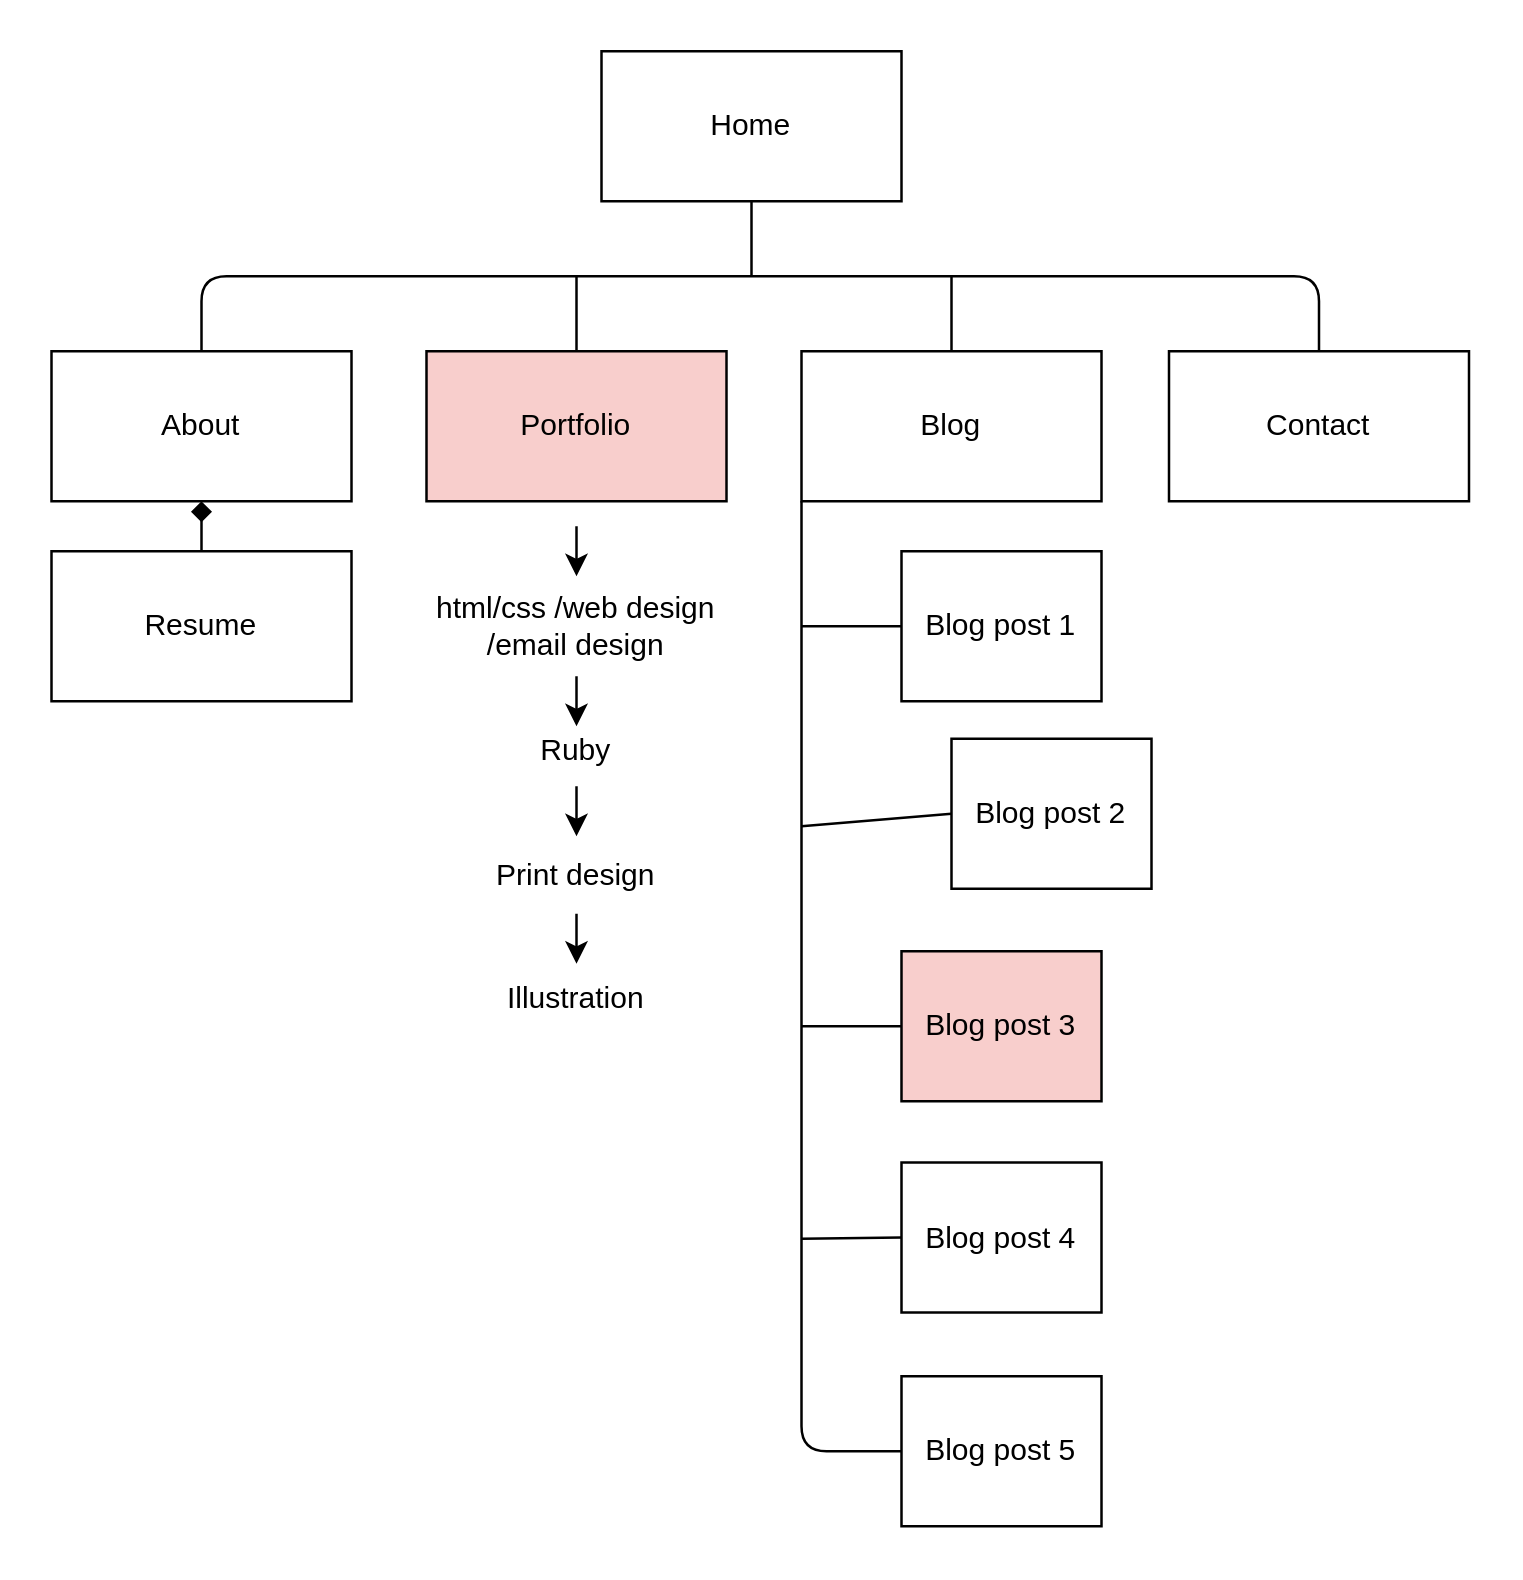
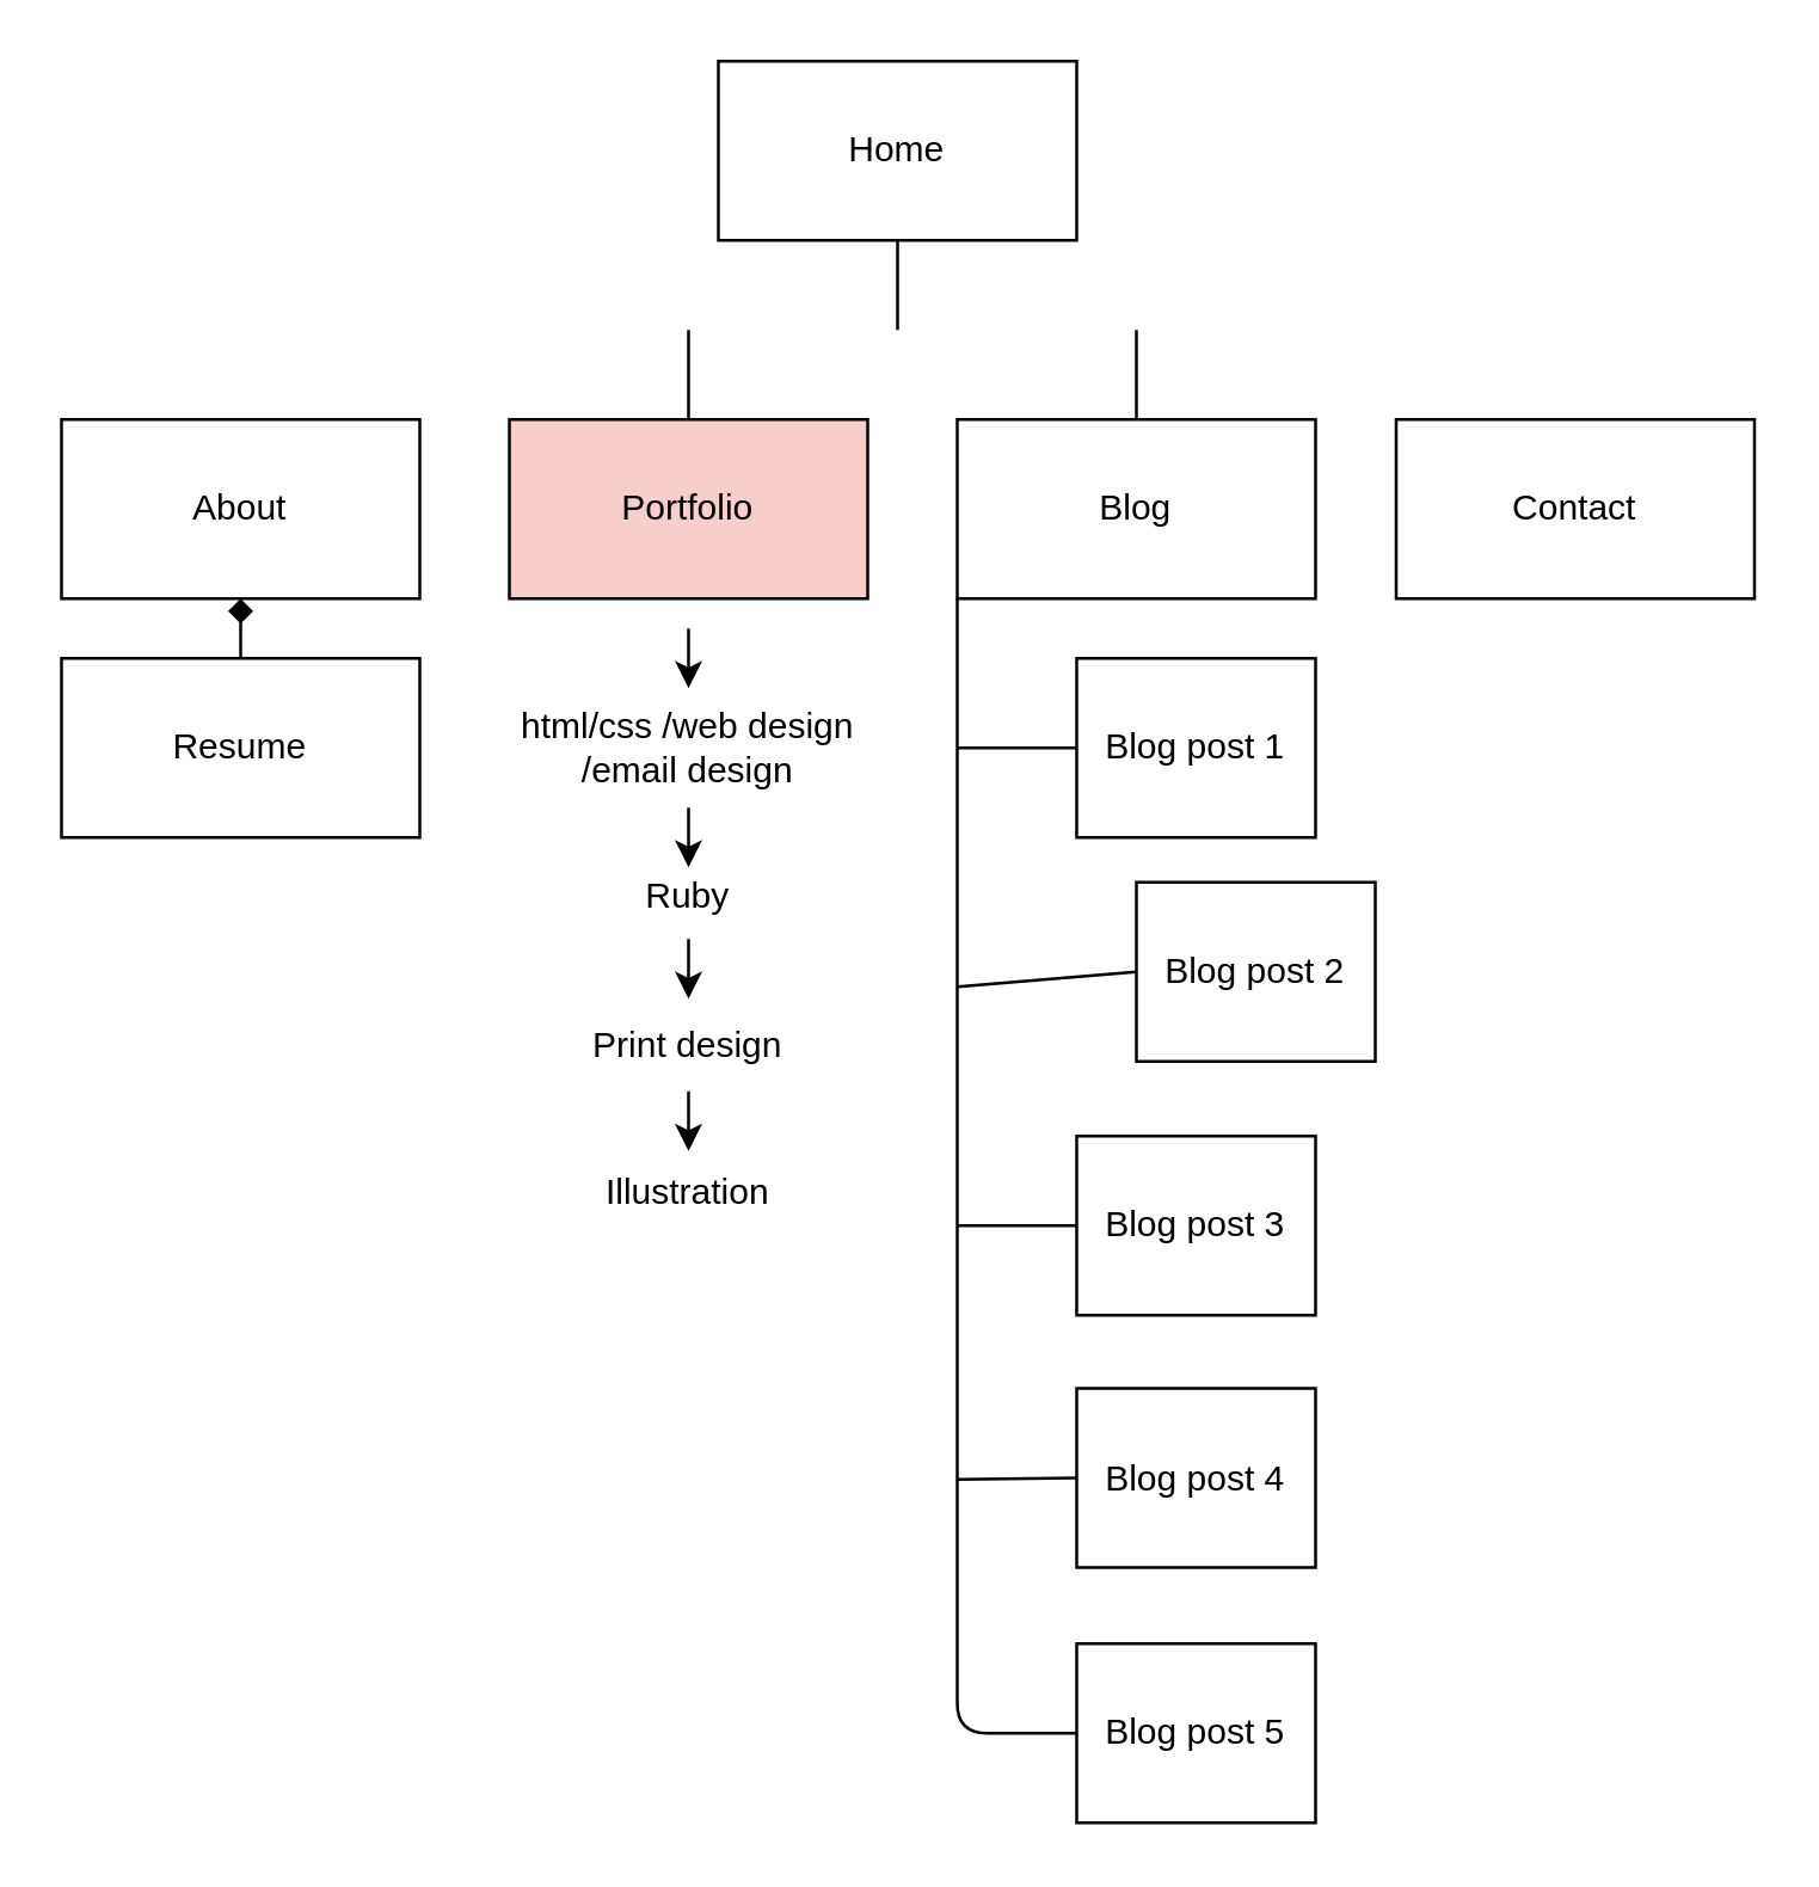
  <mxCell id="0" />
  <mxCell id="1" parent="0" />
  <mxCell id="2" value="Home" style="rounded=0;whiteSpace=wrap;html=1;" parent="1" vertex="1"><mxGeometry x="240" y="20" width="120" height="60" as="geometry" /></mxCell>
  <mxCell id="3" value="Portfolio" style="rounded=0;whiteSpace=wrap;html=1;fillColor=#f8cecc;" parent="1" vertex="1"><mxGeometry x="170" y="140" width="120" height="60" as="geometry" /></mxCell>
  <mxCell id="4" value="Resume" style="rounded=0;whiteSpace=wrap;html=1;" parent="1" vertex="1"><mxGeometry x="20" y="220" width="120" height="60" as="geometry" /></mxCell>
  <mxCell id="5" value="Blog" style="rounded=0;whiteSpace=wrap;html=1;" parent="1" vertex="1"><mxGeometry x="320" y="140" width="120" height="60" as="geometry" /></mxCell>
  <mxCell id="6" value="Blog post 1" style="rounded=0;whiteSpace=wrap;html=1;" parent="1" vertex="1"><mxGeometry x="360" y="220" width="80" height="60" as="geometry" /></mxCell>
  <mxCell id="7" value="Blog post 2" style="rounded=0;whiteSpace=wrap;html=1;" parent="1" vertex="1"><mxGeometry x="380" y="295" width="80" height="60" as="geometry" /></mxCell>
- <mxCell id="8" value="&lt;span&gt;Blog post 3&lt;/span&gt;" style="rounded=0;whiteSpace=wrap;html=1;fillColor=#f8cecc;" parent="1" vertex="1"><mxGeometry x="360" y="380" width="80" height="60" as="geometry" /></mxCell>
+ <mxCell id="8" value="&lt;span&gt;Blog post 3&lt;/span&gt;" style="rounded=0;whiteSpace=wrap;html=1;" parent="1" vertex="1"><mxGeometry x="360" y="380" width="80" height="60" as="geometry" /></mxCell>
  <mxCell id="9" value="&lt;span&gt;Blog post 4&lt;/span&gt;" style="rounded=0;whiteSpace=wrap;html=1;" parent="1" vertex="1"><mxGeometry x="360" y="464.5" width="80" height="60" as="geometry" /></mxCell>
  <mxCell id="10" value="&lt;span&gt;Blog post 5&lt;/span&gt;" style="rounded=0;whiteSpace=wrap;html=1;" parent="1" vertex="1"><mxGeometry x="360" y="550" width="80" height="60" as="geometry" /></mxCell>
  <mxCell id="11" value="" style="endArrow=none;html=1;exitX=0;exitY=0.5;exitDx=0;exitDy=0;entryX=0;entryY=1;entryDx=0;entryDy=0;" parent="1" source="10" target="5" edge="1"><mxGeometry width="50" height="50" relative="1" as="geometry"><mxPoint x="340" y="580" as="sourcePoint" /><mxPoint x="290" y="250" as="targetPoint" /><Array as="points"><mxPoint x="320" y="580" /></Array></mxGeometry></mxCell>
  <mxCell id="12" value="" style="endArrow=none;html=1;entryX=0;entryY=0.5;entryDx=0;entryDy=0;" parent="1" target="7" edge="1"><mxGeometry width="50" height="50" relative="1" as="geometry"><mxPoint x="320" y="330" as="sourcePoint" /><mxPoint x="440" y="310" as="targetPoint" /></mxGeometry></mxCell>
  <mxCell id="13" value="" style="endArrow=none;html=1;entryX=0;entryY=0.5;entryDx=0;entryDy=0;" parent="1" target="6" edge="1"><mxGeometry width="50" height="50" relative="1" as="geometry"><mxPoint x="320" y="250" as="sourcePoint" /><mxPoint x="440" y="330" as="targetPoint" /></mxGeometry></mxCell>
  <mxCell id="14" value="" style="endArrow=none;html=1;entryX=0;entryY=0.5;entryDx=0;entryDy=0;" parent="1" target="8" edge="1"><mxGeometry width="50" height="50" relative="1" as="geometry"><mxPoint x="320" y="410" as="sourcePoint" /><mxPoint x="440" y="330" as="targetPoint" /></mxGeometry></mxCell>
  <mxCell id="15" value="" style="endArrow=none;html=1;entryX=0;entryY=0.5;entryDx=0;entryDy=0;" parent="1" target="9" edge="1"><mxGeometry width="50" height="50" relative="1" as="geometry"><mxPoint x="320" y="495" as="sourcePoint" /><mxPoint x="440" y="330" as="targetPoint" /></mxGeometry></mxCell>
  <mxCell id="16" value="Contact" style="rounded=0;whiteSpace=wrap;html=1;" parent="1" vertex="1"><mxGeometry x="467" y="140" width="120" height="60" as="geometry" /></mxCell>
  <mxCell id="17" value="About" style="rounded=0;whiteSpace=wrap;html=1;" parent="1" vertex="1"><mxGeometry x="20" y="140" width="120" height="60" as="geometry" /></mxCell>
- <mxCell id="18" value="" style="endArrow=none;html=1;entryX=0.5;entryY=0;entryDx=0;entryDy=0;exitX=0.5;exitY=0;exitDx=0;exitDy=0;" parent="1" source="17" target="16" edge="1"><mxGeometry width="50" height="50" relative="1" as="geometry"><mxPoint x="70" y="100" as="sourcePoint" /><mxPoint x="520" y="110" as="targetPoint" /><Array as="points"><mxPoint x="80" y="110" /><mxPoint x="527" y="110" /></Array></mxGeometry></mxCell>
  <mxCell id="19" value="" style="endArrow=none;html=1;entryX=0.5;entryY=1;entryDx=0;entryDy=0;" parent="1" target="2" edge="1"><mxGeometry width="50" height="50" relative="1" as="geometry"><mxPoint x="300" y="110" as="sourcePoint" /><mxPoint x="500" y="260" as="targetPoint" /></mxGeometry></mxCell>
  <mxCell id="20" value="" style="endArrow=none;html=1;exitX=0.5;exitY=0;exitDx=0;exitDy=0;" parent="1" source="3" edge="1"><mxGeometry width="50" height="50" relative="1" as="geometry"><mxPoint x="450" y="310" as="sourcePoint" /><mxPoint x="230" y="110" as="targetPoint" /></mxGeometry></mxCell>
  <mxCell id="21" value="" style="endArrow=none;html=1;entryX=0.5;entryY=0;entryDx=0;entryDy=0;" parent="1" target="5" edge="1"><mxGeometry width="50" height="50" relative="1" as="geometry"><mxPoint x="380" y="110" as="sourcePoint" /><mxPoint x="500" y="260" as="targetPoint" /></mxGeometry></mxCell>
  <mxCell id="22" value="" style="endArrow=diamond;html=1;entryX=0.5;entryY=1;entryDx=0;entryDy=0;exitX=0.5;exitY=0;exitDx=0;exitDy=0;" parent="1" source="4" target="17" edge="1"><mxGeometry width="50" height="50" relative="1" as="geometry"><mxPoint x="450" y="310" as="sourcePoint" /><mxPoint x="500" y="260" as="targetPoint" /></mxGeometry></mxCell>
  <mxCell id="23" value="html/css /web design /email design" style="text;html=1;strokeColor=none;fillColor=none;align=center;verticalAlign=middle;whiteSpace=wrap;rounded=0;" parent="1" vertex="1"><mxGeometry x="165" y="240" width="130" height="20" as="geometry" /></mxCell>
  <mxCell id="24" value="Print design" style="text;html=1;strokeColor=none;fillColor=none;align=center;verticalAlign=middle;whiteSpace=wrap;rounded=0;" parent="1" vertex="1"><mxGeometry x="190" y="340" width="80" height="20" as="geometry" /></mxCell>
  <mxCell id="25" value="Illustration" style="text;html=1;strokeColor=none;fillColor=none;align=center;verticalAlign=middle;whiteSpace=wrap;rounded=0;" parent="1" vertex="1"><mxGeometry x="210" y="389" width="40" height="20" as="geometry" /></mxCell>
  <mxCell id="26" value="Ruby" style="text;html=1;strokeColor=none;fillColor=none;align=center;verticalAlign=middle;whiteSpace=wrap;rounded=0;" parent="1" vertex="1"><mxGeometry x="210" y="290" width="40" height="20" as="geometry" /></mxCell>
  <mxCell id="27" value="" style="endArrow=classic;html=1;" edge="1" parent="1"><mxGeometry width="50" height="50" relative="1" as="geometry"><mxPoint x="230" y="210" as="sourcePoint" /><mxPoint x="230" y="230" as="targetPoint" /></mxGeometry></mxCell>
  <mxCell id="28" value="" style="endArrow=classic;html=1;" edge="1" parent="1"><mxGeometry width="50" height="50" relative="1" as="geometry"><mxPoint x="230" y="270" as="sourcePoint" /><mxPoint x="230" y="290" as="targetPoint" /></mxGeometry></mxCell>
  <mxCell id="29" value="" style="endArrow=classic;html=1;" edge="1" parent="1"><mxGeometry width="50" height="50" relative="1" as="geometry"><mxPoint x="230" y="314" as="sourcePoint" /><mxPoint x="230" y="334" as="targetPoint" /></mxGeometry></mxCell>
  <mxCell id="30" value="" style="endArrow=classic;html=1;" edge="1" parent="1"><mxGeometry width="50" height="50" relative="1" as="geometry"><mxPoint x="230" y="365" as="sourcePoint" /><mxPoint x="230" y="385" as="targetPoint" /></mxGeometry></mxCell>
